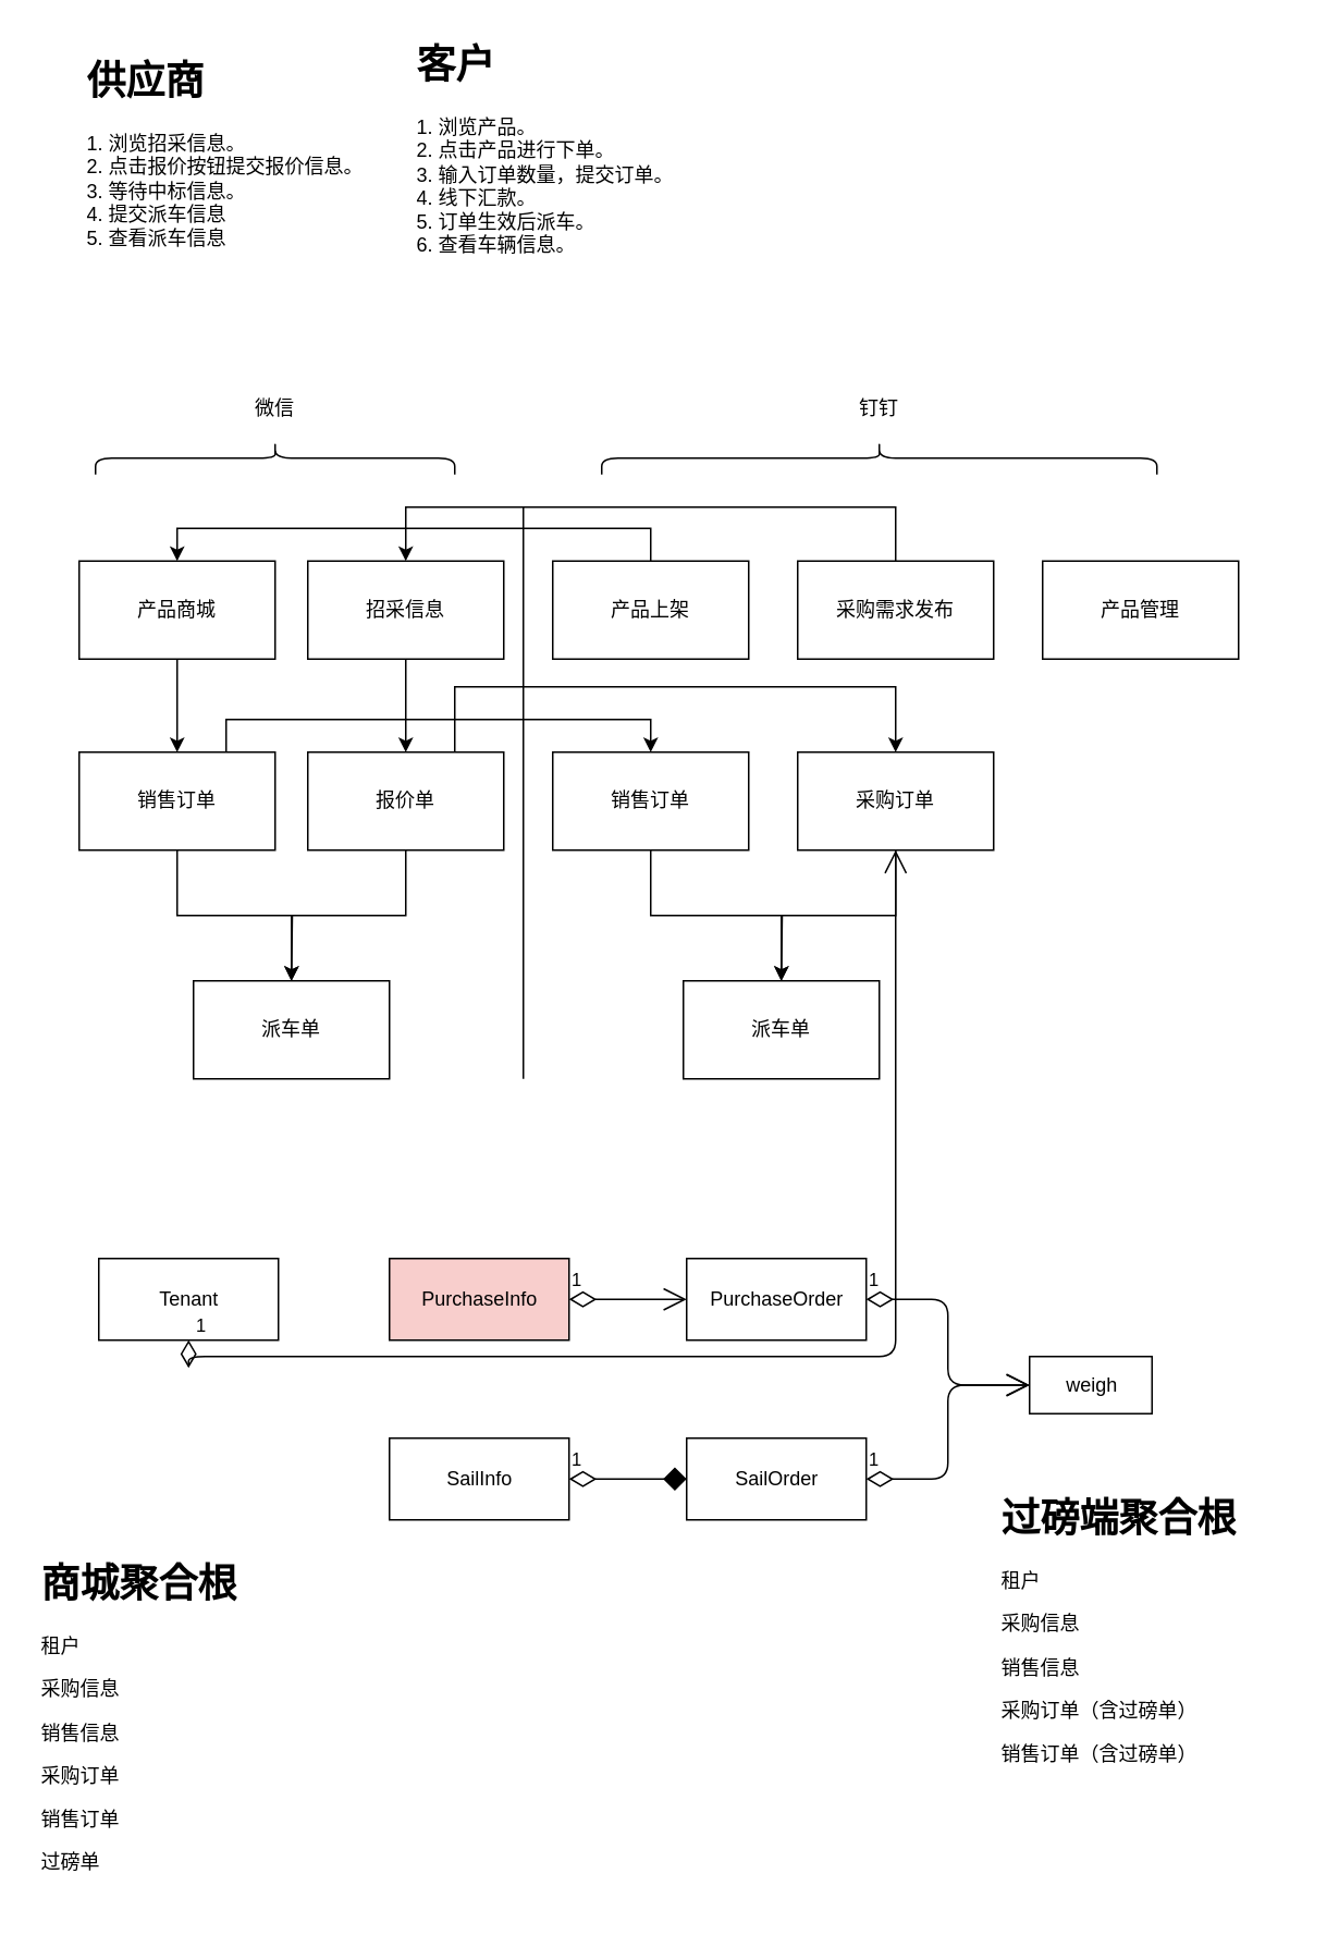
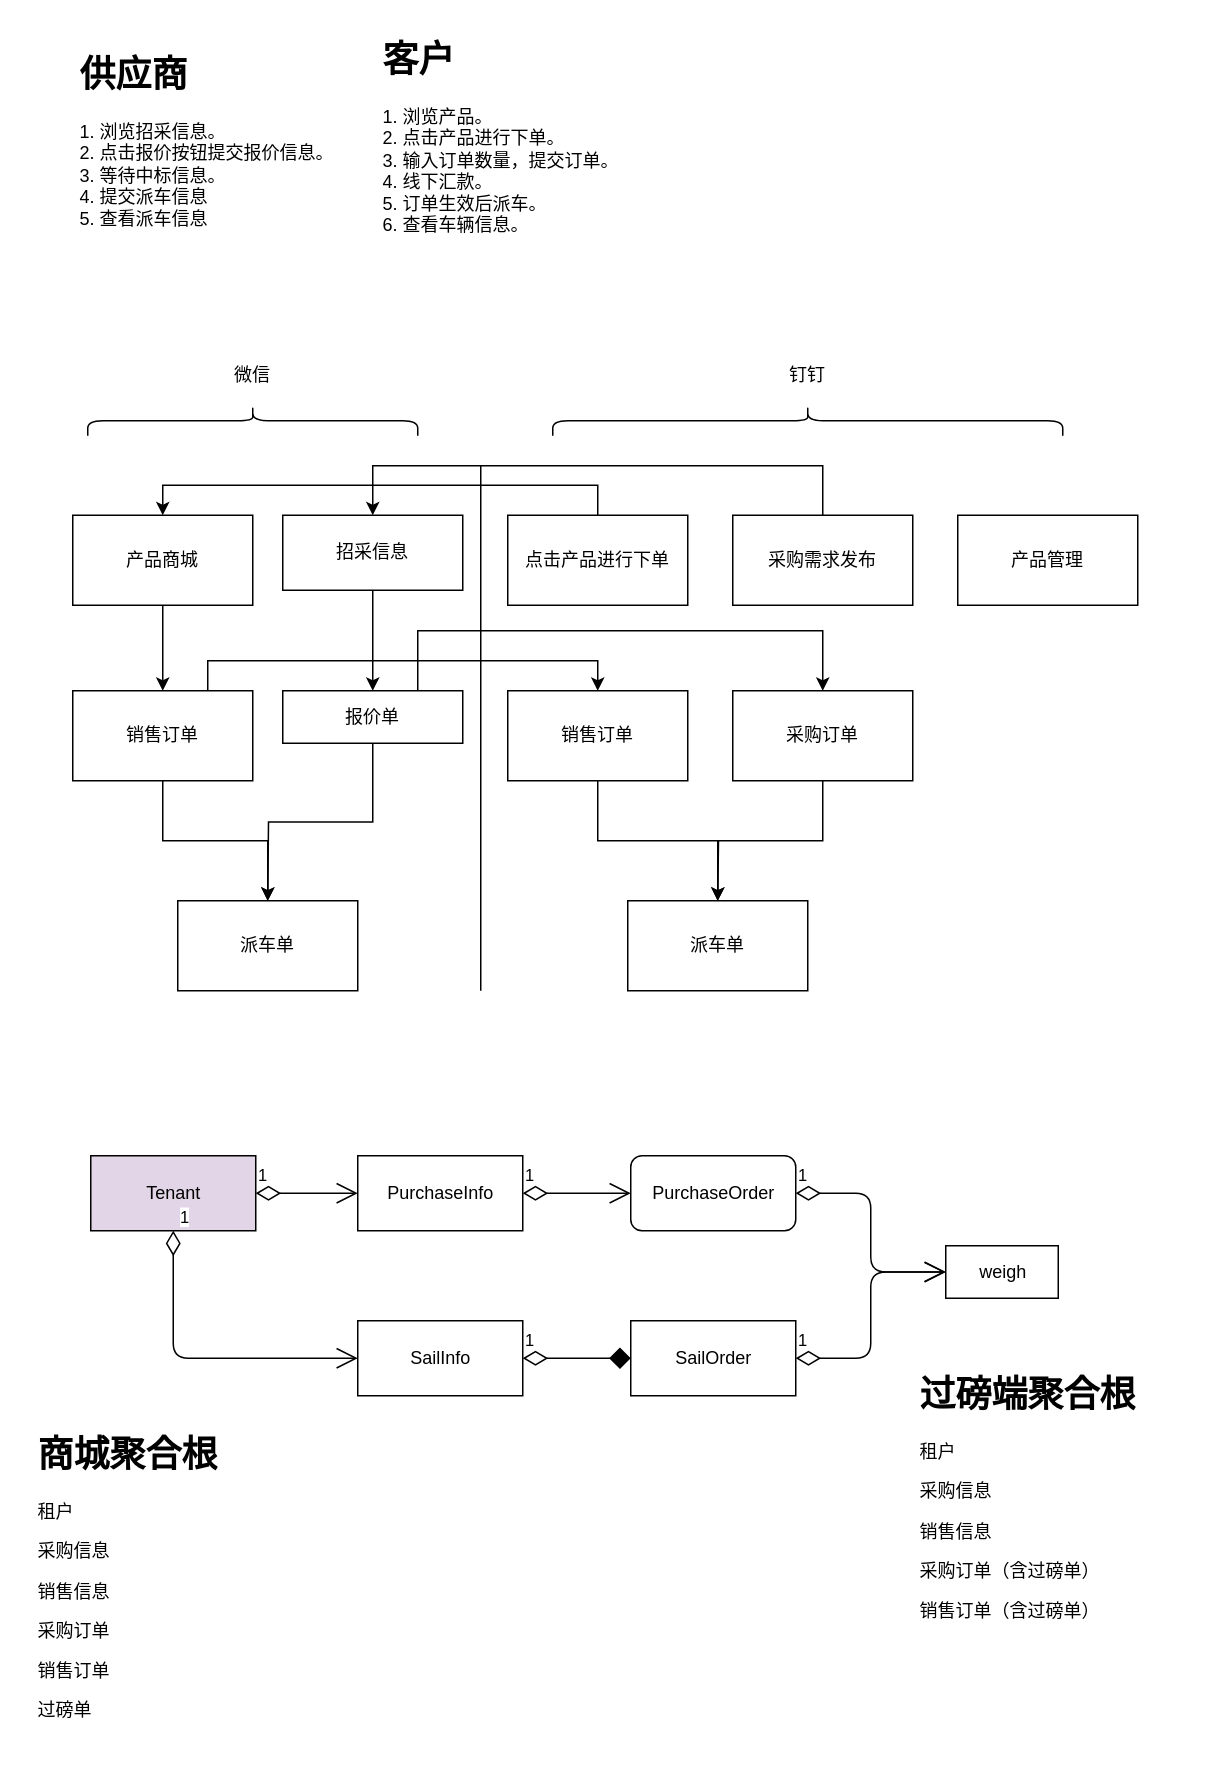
  <mxCell id="0" />
  <mxCell id="1" parent="0" />
  <mxCell id="2" value="产品管理" style="rounded=0;whiteSpace=wrap;html=1;" parent="1" vertex="1"><mxGeometry x="638" y="343" width="120" height="60" as="geometry" /></mxCell>
  <mxCell id="3" style="edgeStyle=orthogonalEdgeStyle;rounded=0;orthogonalLoop=1;jettySize=auto;html=1;exitX=0.5;exitY=0;exitDx=0;exitDy=0;entryX=0.5;entryY=0;entryDx=0;entryDy=0;" parent="1" source="4" target="25" edge="1"><mxGeometry relative="1" as="geometry" /></mxCell>
- <mxCell id="4" value="产品上架" style="rounded=0;whiteSpace=wrap;html=1;" parent="1" vertex="1"><mxGeometry x="338" y="343" width="120" height="60" as="geometry" /></mxCell>
+ <mxCell id="4" value="点击产品进行下单" style="rounded=0;whiteSpace=wrap;html=1;" parent="1" vertex="1"><mxGeometry x="338" y="343" width="120" height="60" as="geometry" /></mxCell>
  <mxCell id="5" style="edgeStyle=orthogonalEdgeStyle;rounded=0;orthogonalLoop=1;jettySize=auto;html=1;exitX=0.5;exitY=0;exitDx=0;exitDy=0;entryX=0.5;entryY=0;entryDx=0;entryDy=0;" parent="1" source="6" target="27" edge="1"><mxGeometry relative="1" as="geometry"><Array as="points"><mxPoint x="548" y="310" /><mxPoint x="248" y="310" /></Array></mxGeometry></mxCell>
  <mxCell id="6" value="采购需求发布" style="rounded=0;whiteSpace=wrap;html=1;" parent="1" vertex="1"><mxGeometry x="488" y="343" width="120" height="60" as="geometry" /></mxCell>
  <mxCell id="7" style="edgeStyle=orthogonalEdgeStyle;rounded=0;orthogonalLoop=1;jettySize=auto;html=1;exitX=0.5;exitY=1;exitDx=0;exitDy=0;entryX=0.5;entryY=0;entryDx=0;entryDy=0;" parent="1" source="9" target="13" edge="1"><mxGeometry relative="1" as="geometry" /></mxCell>
  <mxCell id="8" style="edgeStyle=orthogonalEdgeStyle;rounded=0;orthogonalLoop=1;jettySize=auto;html=1;exitX=0.75;exitY=0;exitDx=0;exitDy=0;entryX=0.5;entryY=0;entryDx=0;entryDy=0;" parent="1" source="9" target="15" edge="1"><mxGeometry relative="1" as="geometry"><Array as="points"><mxPoint x="138" y="440" /><mxPoint x="398" y="440" /></Array></mxGeometry></mxCell>
  <mxCell id="9" value="销售订单" style="rounded=0;whiteSpace=wrap;html=1;" parent="1" vertex="1"><mxGeometry x="48" y="460" width="120" height="60" as="geometry" /></mxCell>
  <mxCell id="10" style="edgeStyle=orthogonalEdgeStyle;rounded=0;orthogonalLoop=1;jettySize=auto;html=1;exitX=0.5;exitY=1;exitDx=0;exitDy=0;" parent="1" source="12" edge="1"><mxGeometry relative="1" as="geometry"><mxPoint x="178" y="600" as="targetPoint" /></mxGeometry></mxCell>
  <mxCell id="11" style="edgeStyle=orthogonalEdgeStyle;rounded=0;orthogonalLoop=1;jettySize=auto;html=1;exitX=0.75;exitY=0;exitDx=0;exitDy=0;entryX=0.5;entryY=0;entryDx=0;entryDy=0;" parent="1" source="12" target="18" edge="1"><mxGeometry relative="1" as="geometry"><Array as="points"><mxPoint x="278" y="420" /><mxPoint x="548" y="420" /></Array></mxGeometry></mxCell>
- <mxCell id="12" value="报价单" style="rounded=0;whiteSpace=wrap;html=1;" parent="1" vertex="1"><mxGeometry x="188" y="460" width="120" height="60" as="geometry" /></mxCell>
+ <mxCell id="12" value="报价单" style="rounded=0;whiteSpace=wrap;html=1;" parent="1" vertex="1"><mxGeometry x="188" y="460" width="120" height="35" as="geometry" /></mxCell>
  <mxCell id="13" value="派车单" style="rounded=0;whiteSpace=wrap;html=1;" parent="1" vertex="1"><mxGeometry x="118" y="600" width="120" height="60" as="geometry" /></mxCell>
  <mxCell id="14" style="edgeStyle=orthogonalEdgeStyle;rounded=0;orthogonalLoop=1;jettySize=auto;html=1;exitX=0.5;exitY=1;exitDx=0;exitDy=0;" parent="1" source="15" edge="1"><mxGeometry relative="1" as="geometry"><mxPoint x="478" y="600" as="targetPoint" /></mxGeometry></mxCell>
  <mxCell id="15" value="销售订单" style="rounded=0;whiteSpace=wrap;html=1;" parent="1" vertex="1"><mxGeometry x="338" y="460" width="120" height="60" as="geometry" /></mxCell>
  <mxCell id="16" value="" style="endArrow=none;html=1;" parent="1" edge="1"><mxGeometry width="50" height="50" relative="1" as="geometry"><mxPoint x="320" y="660" as="sourcePoint" /><mxPoint x="320" y="310" as="targetPoint" /></mxGeometry></mxCell>
  <mxCell id="17" style="edgeStyle=orthogonalEdgeStyle;rounded=0;orthogonalLoop=1;jettySize=auto;html=1;exitX=0.5;exitY=1;exitDx=0;exitDy=0;entryX=0.5;entryY=0;entryDx=0;entryDy=0;" parent="1" source="18" target="19" edge="1"><mxGeometry relative="1" as="geometry" /></mxCell>
  <mxCell id="18" value="采购订单" style="rounded=0;whiteSpace=wrap;html=1;" parent="1" vertex="1"><mxGeometry x="488" y="460" width="120" height="60" as="geometry" /></mxCell>
  <mxCell id="19" value="派车单" style="rounded=0;whiteSpace=wrap;html=1;" parent="1" vertex="1"><mxGeometry x="418" y="600" width="120" height="60" as="geometry" /></mxCell>
  <mxCell id="20" value="&lt;h1&gt;客户&lt;/h1&gt;&lt;div&gt;1. 浏览产品。&lt;/div&gt;&lt;div&gt;2. 点击产品进行下单。&lt;/div&gt;&lt;div&gt;3. 输入订单数量，提交订单。&lt;/div&gt;&lt;div&gt;4. 线下汇款。&lt;/div&gt;&lt;div&gt;5. 订单生效后派车。&lt;/div&gt;&lt;div&gt;6. 查看车辆信息。&lt;/div&gt;" style="text;html=1;strokeColor=none;fillColor=none;spacing=5;spacingTop=-20;whiteSpace=wrap;overflow=hidden;rounded=0;" parent="1" vertex="1"><mxGeometry x="250" y="20" width="190" height="170" as="geometry" /></mxCell>
  <mxCell id="21" value="&lt;h1&gt;供应商&lt;/h1&gt;&lt;div&gt;1. 浏览招采信息。&lt;/div&gt;&lt;div&gt;2. 点击报价按钮提交报价信息。&lt;/div&gt;&lt;div&gt;3. 等待中标信息。&lt;/div&gt;&lt;div&gt;4. 提交派车信息&lt;/div&gt;&lt;div&gt;5. 查看派车信息&lt;/div&gt;" style="text;html=1;strokeColor=none;fillColor=none;spacing=5;spacingTop=-20;whiteSpace=wrap;overflow=hidden;rounded=0;" parent="1" vertex="1"><mxGeometry x="48" y="30" width="190" height="180" as="geometry" /></mxCell>
  <mxCell id="22" value="" style="shape=curlyBracket;whiteSpace=wrap;html=1;rounded=1;rotation=90;" parent="1" vertex="1"><mxGeometry x="158" y="170" width="20" height="220" as="geometry" /></mxCell>
  <mxCell id="23" value="微信" style="text;html=1;strokeColor=none;fillColor=none;align=center;verticalAlign=middle;whiteSpace=wrap;rounded=0;" parent="1" vertex="1"><mxGeometry x="148" y="240" width="40" height="20" as="geometry" /></mxCell>
  <mxCell id="24" style="edgeStyle=orthogonalEdgeStyle;rounded=0;orthogonalLoop=1;jettySize=auto;html=1;exitX=0.5;exitY=1;exitDx=0;exitDy=0;" parent="1" source="25" target="9" edge="1"><mxGeometry relative="1" as="geometry" /></mxCell>
  <mxCell id="25" value="产品商城" style="rounded=0;whiteSpace=wrap;html=1;" parent="1" vertex="1"><mxGeometry x="48" y="343" width="120" height="60" as="geometry" /></mxCell>
  <mxCell id="26" style="edgeStyle=orthogonalEdgeStyle;rounded=0;orthogonalLoop=1;jettySize=auto;html=1;exitX=0.5;exitY=1;exitDx=0;exitDy=0;" parent="1" source="27" target="12" edge="1"><mxGeometry relative="1" as="geometry" /></mxCell>
- <mxCell id="27" value="招采信息" style="rounded=0;whiteSpace=wrap;html=1;" parent="1" vertex="1"><mxGeometry x="188" y="343" width="120" height="60" as="geometry" /></mxCell>
+ <mxCell id="27" value="招采信息" style="rounded=0;whiteSpace=wrap;html=1;" parent="1" vertex="1"><mxGeometry x="188" y="343" width="120" height="50" as="geometry" /></mxCell>
  <mxCell id="28" value="" style="shape=curlyBracket;whiteSpace=wrap;html=1;rounded=1;rotation=90;" parent="1" vertex="1"><mxGeometry x="528" y="110" width="20" height="340" as="geometry" /></mxCell>
  <mxCell id="29" value="钉钉" style="text;html=1;strokeColor=none;fillColor=none;align=center;verticalAlign=middle;whiteSpace=wrap;rounded=0;" parent="1" vertex="1"><mxGeometry x="518" y="240" width="40" height="20" as="geometry" /></mxCell>
- <mxCell id="30" value="Tenant" style="html=1;" parent="1" vertex="1"><mxGeometry x="60" y="770" width="110" height="50" as="geometry" /></mxCell>
- <mxCell id="31" value="PurchaseInfo" style="html=1;fillColor=#f8cecc;" parent="1" vertex="1"><mxGeometry x="238" y="770" width="110" height="50" as="geometry" /></mxCell>
+ <mxCell id="30" value="Tenant" style="html=1;fillColor=#e1d5e7;" parent="1" vertex="1"><mxGeometry x="60" y="770" width="110" height="50" as="geometry" /></mxCell>
+ <mxCell id="31" value="PurchaseInfo" style="html=1;" parent="1" vertex="1"><mxGeometry x="238" y="770" width="110" height="50" as="geometry" /></mxCell>
+ <mxCell id="32" value="1" style="endArrow=open;html=1;endSize=12;startArrow=diamondThin;startSize=14;startFill=0;edgeStyle=orthogonalEdgeStyle;align=left;verticalAlign=bottom;entryX=0;entryY=0.5;entryDx=0;entryDy=0;exitX=1;exitY=0.5;exitDx=0;exitDy=0;" parent="1" source="30" target="31" edge="1"><mxGeometry x="-1" y="3" relative="1" as="geometry"><mxPoint x="182" y="890" as="sourcePoint" /><mxPoint x="342" y="890" as="targetPoint" /></mxGeometry></mxCell>
  <mxCell id="33" value="SailInfo" style="html=1;" parent="1" vertex="1"><mxGeometry x="238" y="880" width="110" height="50" as="geometry" /></mxCell>
- <mxCell id="34" value="1" style="endArrow=open;html=1;endSize=12;startArrow=diamondThin;startSize=14;startFill=0;edgeStyle=orthogonalEdgeStyle;align=left;verticalAlign=bottom;exitX=0.5;exitY=1;exitDx=0;exitDy=0;" parent="1" source="30" target="18" edge="1"><mxGeometry x="-1" y="3" relative="1" as="geometry"><mxPoint x="60" y="900" as="sourcePoint" /><mxPoint x="260" y="910" as="targetPoint" /></mxGeometry></mxCell>
- <mxCell id="35" value="PurchaseOrder" style="html=1;" parent="1" vertex="1"><mxGeometry x="420" y="770" width="110" height="50" as="geometry" /></mxCell>
+ <mxCell id="34" value="1" style="endArrow=open;html=1;endSize=12;startArrow=diamondThin;startSize=14;startFill=0;edgeStyle=orthogonalEdgeStyle;align=left;verticalAlign=bottom;exitX=0.5;exitY=1;exitDx=0;exitDy=0;entryX=0;entryY=0.5;entryDx=0;entryDy=0;" parent="1" source="30" target="33" edge="1"><mxGeometry x="-1" y="3" relative="1" as="geometry"><mxPoint x="60" y="900" as="sourcePoint" /><mxPoint x="260" y="910" as="targetPoint" /></mxGeometry></mxCell>
+ <mxCell id="35" value="PurchaseOrder" style="html=1;rounded=1;" parent="1" vertex="1"><mxGeometry x="420" y="770" width="110" height="50" as="geometry" /></mxCell>
  <mxCell id="36" value="1" style="endArrow=open;html=1;endSize=12;startArrow=diamondThin;startSize=14;startFill=0;edgeStyle=orthogonalEdgeStyle;align=left;verticalAlign=bottom;entryX=0;entryY=0.5;entryDx=0;entryDy=0;exitX=1;exitY=0.5;exitDx=0;exitDy=0;" parent="1" source="31" target="35" edge="1"><mxGeometry x="-1" y="3" relative="1" as="geometry"><mxPoint x="528" y="795" as="sourcePoint" /><mxPoint x="428" y="805" as="targetPoint" /></mxGeometry></mxCell>
  <mxCell id="37" value="SailOrder" style="html=1;" parent="1" vertex="1"><mxGeometry x="420" y="880" width="110" height="50" as="geometry" /></mxCell>
  <mxCell id="38" value="1" style="endArrow=diamond;html=1;endSize=12;startArrow=diamondThin;startSize=14;startFill=0;edgeStyle=orthogonalEdgeStyle;align=left;verticalAlign=bottom;exitX=1;exitY=0.5;exitDx=0;exitDy=0;entryX=0;entryY=0.5;entryDx=0;entryDy=0;" parent="1" source="33" target="37" edge="1"><mxGeometry x="-1" y="3" relative="1" as="geometry"><mxPoint x="358" y="805" as="sourcePoint" /><mxPoint x="428" y="805" as="targetPoint" /></mxGeometry></mxCell>
  <mxCell id="39" value="weigh" style="html=1;" parent="1" vertex="1"><mxGeometry x="630" y="830" width="75" height="35" as="geometry" /></mxCell>
  <mxCell id="40" value="1" style="endArrow=open;html=1;endSize=12;startArrow=diamondThin;startSize=14;startFill=0;edgeStyle=orthogonalEdgeStyle;align=left;verticalAlign=bottom;entryX=0;entryY=0.5;entryDx=0;entryDy=0;exitX=1;exitY=0.5;exitDx=0;exitDy=0;" parent="1" source="35" target="39" edge="1"><mxGeometry x="-1" y="3" relative="1" as="geometry"><mxPoint x="358" y="805" as="sourcePoint" /><mxPoint x="430" y="805" as="targetPoint" /></mxGeometry></mxCell>
  <mxCell id="41" value="1" style="endArrow=open;html=1;endSize=12;startArrow=diamondThin;startSize=14;startFill=0;edgeStyle=orthogonalEdgeStyle;align=left;verticalAlign=bottom;entryX=0;entryY=0.5;entryDx=0;entryDy=0;exitX=1;exitY=0.5;exitDx=0;exitDy=0;" parent="1" source="37" target="39" edge="1"><mxGeometry x="-1" y="3" relative="1" as="geometry"><mxPoint x="540" y="805" as="sourcePoint" /><mxPoint x="640" y="855" as="targetPoint" /></mxGeometry></mxCell>
  <mxCell id="42" value="&lt;h1&gt;过磅端聚合根&lt;/h1&gt;&lt;p&gt;租户&lt;/p&gt;&lt;p&gt;采购信息&lt;/p&gt;&lt;p&gt;销售信息&lt;/p&gt;&lt;p&gt;采购订单（含过磅单）&lt;/p&gt;&lt;p&gt;销售订单（含过磅单）&lt;/p&gt;" style="text;html=1;strokeColor=none;fillColor=none;spacing=5;spacingTop=-20;whiteSpace=wrap;overflow=hidden;rounded=0;" vertex="1" parent="1"><mxGeometry x="608" y="910" width="190" height="180" as="geometry" /></mxCell>
  <mxCell id="43" value="&lt;h1&gt;商城聚合根&lt;/h1&gt;&lt;p&gt;租户&lt;/p&gt;&lt;p&gt;采购信息&lt;/p&gt;&lt;p&gt;销售信息&lt;/p&gt;&lt;p&gt;采购订单&lt;/p&gt;&lt;p&gt;销售订单&lt;/p&gt;&lt;p&gt;过磅单&lt;/p&gt;" style="text;html=1;strokeColor=none;fillColor=none;spacing=5;spacingTop=-20;whiteSpace=wrap;overflow=hidden;rounded=0;" vertex="1" parent="1"><mxGeometry x="20" y="950" width="190" height="220" as="geometry" /></mxCell>
